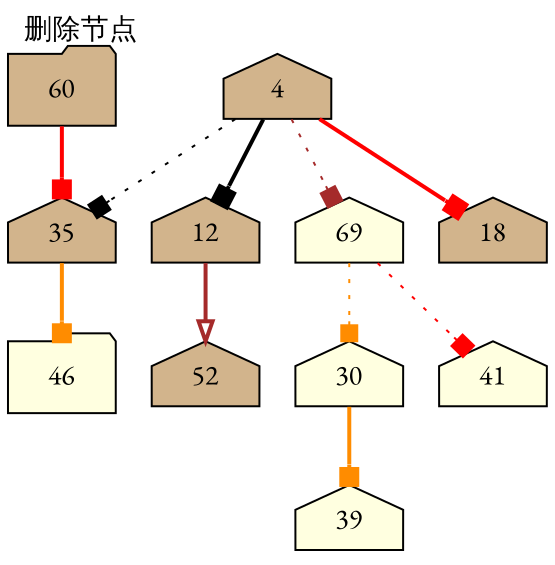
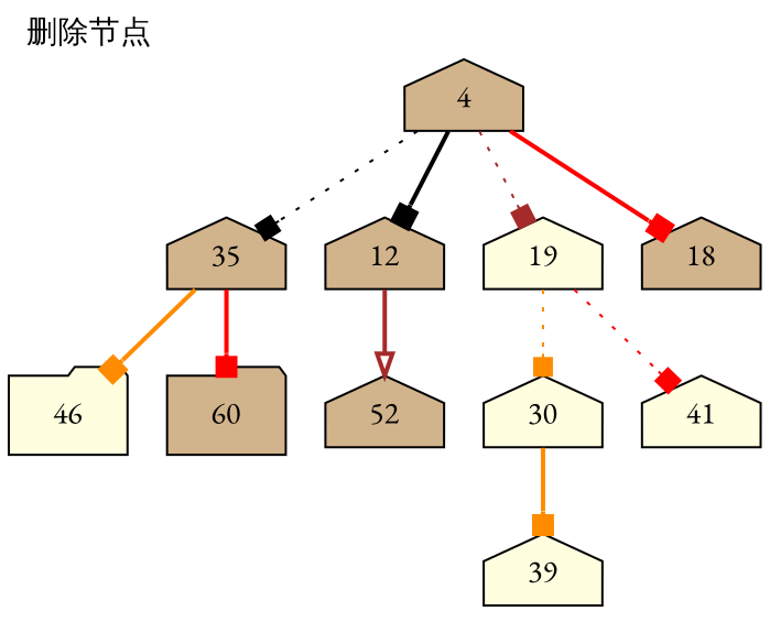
  digraph {
    fontname="EB Garamond"
    label="删除节点"
    labeljust=l
    labelloc=t
    node [fillcolor=tan fontname="EB Garamond" shape=house style=filled]
    edge [arrowhead=box color=red fontname="EB Garamond" style=bold]
    n1 [label=4]
    n2 [label=35]
    n3 [label=12]
-   n4 [fillcolor=lightyellow label=69]
+   n4 [fillcolor=lightyellow label=19]
    n5 [label=18]
    n6 [fillcolor=lightyellow label=46 shape=folder]
    n7 [label=60 shape=folder]
    n8 [label=52]
    n9 [fillcolor=lightyellow label=30]
    n10 [fillcolor=lightyellow label=41]
    n11 [fillcolor=lightyellow label=39]
    n1 -> n2 [color=black style=dotted]
    n1 -> n3 [color=black]
    n1 -> n4 [color=brown style=dotted]
    n1 -> n5
    n2 -> n6 [color=darkorange]
-   n7 -> n2
+   n2 -> n7
    n3 -> n8 [arrowhead=onormal color=brown]
    n4 -> n9 [color=darkorange style=dotted]
    n4 -> n10 [style=dotted]
    n9 -> n11 [color=darkorange]
  }
